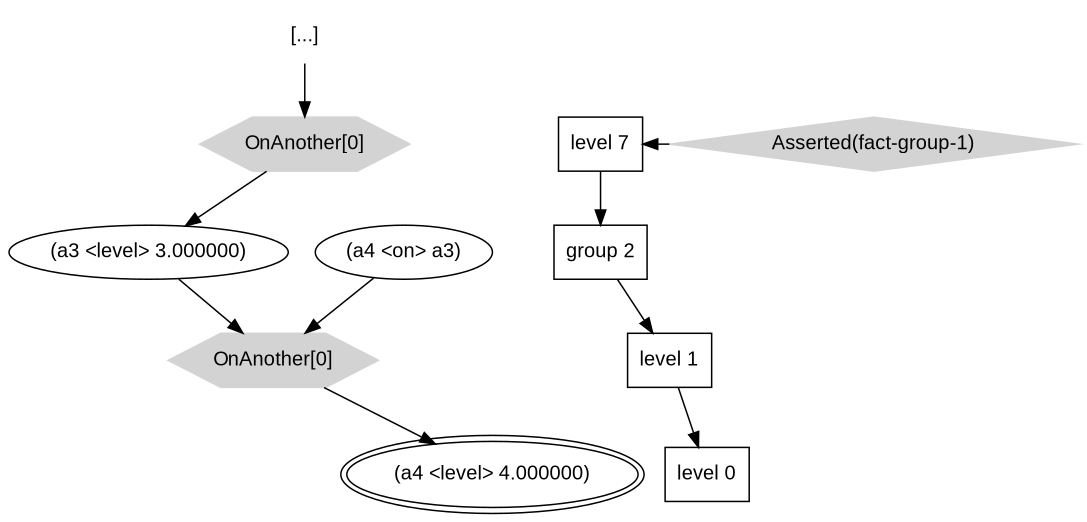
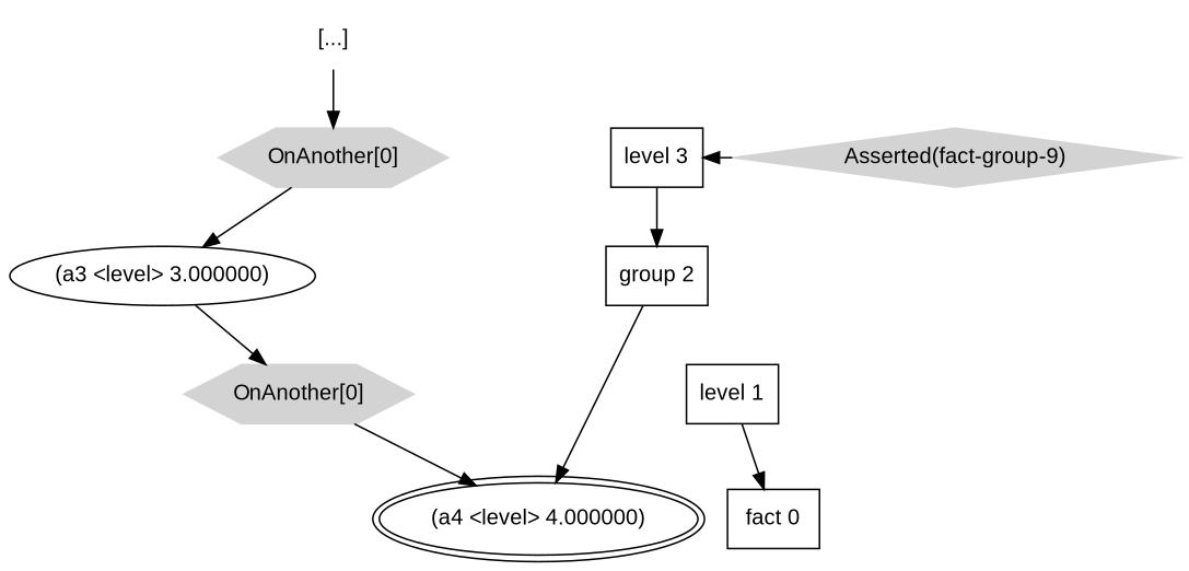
  digraph {
    fontname="Liberation Sans"
    rankdir=TB
    node [fontname="Liberation Sans" fontsize=13 shape=box]
    edge [constraint=false fontname="Liberation Sans"]
    n1 [label="(a4 \<level\> 4.000000)" peripheries=2 shape=""]
-   n2 [label="level 0"]
+   n2 [label="fact 0"]
    n3 [color=lightgrey label="OnAnother[0]" shape=polygon sides=6 style=filled]
    n4 [label="level 1"]
    n5 [label="(a3 \<level\> 3.000000)" shape=""]
-   n6 [label="(a4 \<on\> a3)" shape=""]
    n7 [label="group 2"]
    n8 [color=lightgrey label="OnAnother[0]" shape=polygon sides=6 style=filled]
-   n9 [color=lightgrey label="Asserted(fact-group-1)" shape=diamond style=filled]
-   n10 [label="level 7"]
+   n9 [color=lightgrey label="Asserted(fact-group-9)" shape=diamond style=filled]
+   n10 [label="level 3"]
    n11 [label="[...]" shape=none]
    subgraph sub_1 {
      rank=same
      n1
      n2
    }
    subgraph sub_2 {
      rank=same
      n3
      n4
    }
    subgraph sub_3 {
      rank=same
      n5
-     n6
      n7
    }
    subgraph sub_4 {
      rank=same
      n8
      n9
      n10
    }
    n3 -> n1
    n4 -> n2 [constraint=true]
    n5 -> n3
-   n6 -> n3
-   n7 -> n4 [constraint=true]
+   n7 -> n1 [constraint=true]
    n8 -> n5
    n9 -> n10
    n10 -> n7 [constraint=true]
    n11 -> n8 [constraint=true]
  }
